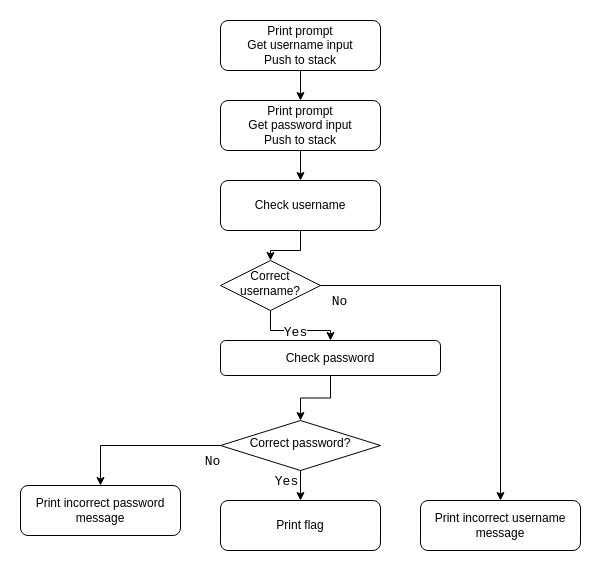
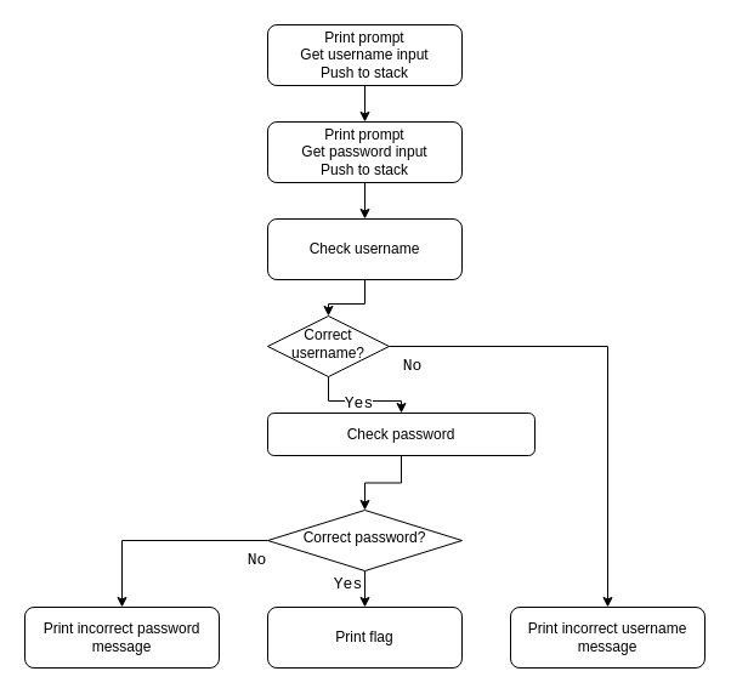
  <mxCell id="0" />
  <mxCell id="1" parent="0" />
  <mxCell id="2" value="" style="edgeStyle=orthogonalEdgeStyle;rounded=0;orthogonalLoop=1;jettySize=auto;html=1;" edge="1" parent="1" source="3" target="5"><mxGeometry relative="1" as="geometry" /></mxCell>
  <mxCell id="3" value="Print prompt&lt;br&gt;Get username input&lt;br&gt;Push to stack" style="rounded=1;whiteSpace=wrap;html=1;fontSize=12;glass=0;strokeWidth=1;shadow=0;" vertex="1" parent="1"><mxGeometry x="220" y="20" width="160" height="50" as="geometry" /></mxCell>
  <mxCell id="4" value="" style="edgeStyle=orthogonalEdgeStyle;rounded=0;orthogonalLoop=1;jettySize=auto;html=1;" edge="1" parent="1" source="5" target="7"><mxGeometry relative="1" as="geometry" /></mxCell>
  <mxCell id="5" value="Print prompt&lt;br&gt;Get password input&lt;br&gt;Push to stack" style="rounded=1;whiteSpace=wrap;html=1;fontSize=12;glass=0;strokeWidth=1;shadow=0;" vertex="1" parent="1"><mxGeometry x="220" y="100" width="160" height="50" as="geometry" /></mxCell>
  <mxCell id="6" value="" style="edgeStyle=orthogonalEdgeStyle;rounded=0;orthogonalLoop=1;jettySize=auto;html=1;" edge="1" parent="1" source="7" target="14"><mxGeometry relative="1" as="geometry" /></mxCell>
  <mxCell id="7" value="Check username" style="rounded=1;whiteSpace=wrap;html=1;fontSize=12;glass=0;strokeWidth=1;shadow=0;" vertex="1" parent="1"><mxGeometry x="220" y="180" width="160" height="50" as="geometry" /></mxCell>
  <mxCell id="8" value="" style="edgeStyle=orthogonalEdgeStyle;rounded=0;orthogonalLoop=1;jettySize=auto;html=1;" edge="1" parent="1" source="9" target="19"><mxGeometry relative="1" as="geometry" /></mxCell>
  <mxCell id="9" value="Check password" style="rounded=1;whiteSpace=wrap;html=1;fontSize=12;glass=0;strokeWidth=1;shadow=0;" vertex="1" parent="1"><mxGeometry x="220" y="340" width="220" height="35" as="geometry" /></mxCell>
  <mxCell id="10" value="" style="edgeStyle=orthogonalEdgeStyle;rounded=0;orthogonalLoop=1;jettySize=auto;html=1;" edge="1" parent="1" source="14" target="9"><mxGeometry relative="1" as="geometry" /></mxCell>
  <mxCell id="11" value="Yes" style="edgeLabel;html=1;align=center;verticalAlign=middle;resizable=0;points=[];fontSize=13;fontFamily=Courier New;" vertex="1" connectable="0" parent="10"><mxGeometry x="0.28" y="-1" relative="1" as="geometry"><mxPoint x="-14" as="offset" /></mxGeometry></mxCell>
  <mxCell id="12" style="edgeStyle=orthogonalEdgeStyle;rounded=0;orthogonalLoop=1;jettySize=auto;html=1;entryX=0.5;entryY=0;entryDx=0;entryDy=0;" edge="1" parent="1" source="14" target="21"><mxGeometry relative="1" as="geometry" /></mxCell>
  <mxCell id="13" value="No" style="edgeLabel;html=1;align=center;verticalAlign=middle;resizable=0;points=[];fontFamily=Courier New;fontSize=13;" vertex="1" connectable="0" parent="12"><mxGeometry x="-0.737" y="-1" relative="1" as="geometry"><mxPoint x="-34" y="14" as="offset" /></mxGeometry></mxCell>
  <mxCell id="14" value="Correct username?" style="rhombus;whiteSpace=wrap;html=1;shadow=0;fontFamily=Helvetica;fontSize=12;align=center;strokeWidth=1;spacing=6;spacingTop=-4;" vertex="1" parent="1"><mxGeometry x="220" y="260" width="100" height="50" as="geometry" /></mxCell>
  <mxCell id="15" value="" style="edgeStyle=orthogonalEdgeStyle;rounded=0;orthogonalLoop=1;jettySize=auto;html=1;" edge="1" parent="1" source="19" target="20"><mxGeometry relative="1" as="geometry" /></mxCell>
  <mxCell id="16" value="Yes" style="edgeLabel;html=1;align=center;verticalAlign=middle;resizable=0;points=[];fontSize=13;fontFamily=Courier New;" vertex="1" connectable="0" parent="15"><mxGeometry x="0.48" y="-1" relative="1" as="geometry"><mxPoint x="-14" y="-7" as="offset" /></mxGeometry></mxCell>
  <mxCell id="17" style="edgeStyle=orthogonalEdgeStyle;rounded=0;orthogonalLoop=1;jettySize=auto;html=1;entryX=0.5;entryY=0;entryDx=0;entryDy=0;" edge="1" parent="1" source="19" target="22"><mxGeometry relative="1" as="geometry" /></mxCell>
  <mxCell id="18" value="No" style="edgeLabel;html=1;align=center;verticalAlign=middle;resizable=0;points=[];fontSize=13;fontFamily=Courier New;" vertex="1" connectable="0" parent="17"><mxGeometry x="-0.886" relative="1" as="geometry"><mxPoint y="15" as="offset" /></mxGeometry></mxCell>
  <mxCell id="19" value="Correct password?" style="rhombus;whiteSpace=wrap;html=1;shadow=0;fontFamily=Helvetica;fontSize=12;align=center;strokeWidth=1;spacing=6;spacingTop=-4;" vertex="1" parent="1"><mxGeometry x="220" y="420" width="160" height="50" as="geometry" /></mxCell>
  <mxCell id="20" value="Print flag" style="rounded=1;whiteSpace=wrap;html=1;fontSize=12;glass=0;strokeWidth=1;shadow=0;" vertex="1" parent="1"><mxGeometry x="220" y="500" width="160" height="50" as="geometry" /></mxCell>
  <mxCell id="21" value="Print incorrect username message" style="rounded=1;whiteSpace=wrap;html=1;fontSize=12;glass=0;strokeWidth=1;shadow=0;" vertex="1" parent="1"><mxGeometry x="420" y="500" width="160" height="50" as="geometry" /></mxCell>
- <mxCell id="22" value="Print incorrect password message" style="rounded=1;whiteSpace=wrap;html=1;fontSize=12;glass=0;strokeWidth=1;shadow=0;" vertex="1" parent="1"><mxGeometry x="20" y="485" width="160" height="50" as="geometry" /></mxCell>
+ <mxCell id="22" value="Print incorrect password message" style="rounded=1;whiteSpace=wrap;html=1;fontSize=12;glass=0;strokeWidth=1;shadow=0;" vertex="1" parent="1"><mxGeometry x="20" y="500" width="160" height="50" as="geometry" /></mxCell>
